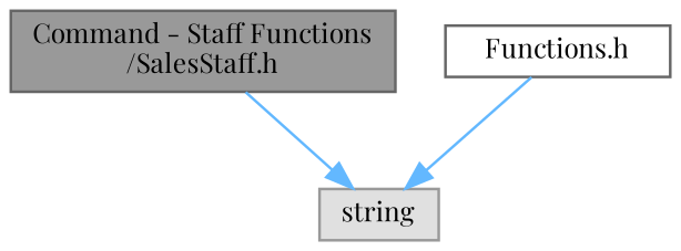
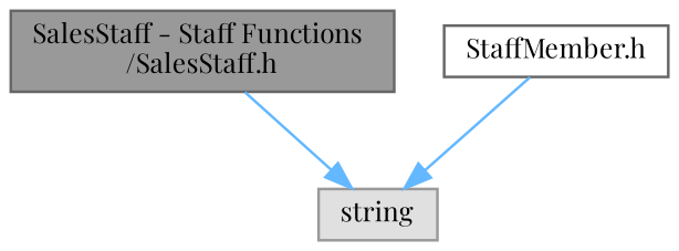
  digraph {
    fontname="Playfair Display"
    node [fontname="Playfair Display" fontsize=10 shape=box style=filled]
    edge [color=steelblue1 fontname="Playfair Display" fontsize=10 labelfontname=Helvetica labelfontsize=10 style=solid]
-   n1 [color=gray40 fillcolor=grey60 fontcolor=black height=0.2 label="Command - Staff Functions\l/SalesStaff.h" width=0.4]
+   n1 [color=gray40 fillcolor=grey60 fontcolor=black height=0.2 label="SalesStaff - Staff Functions\l/SalesStaff.h" width=0.4]
    n2 [color=grey60 fillcolor="#E0E0E0" height=0.2 label=string width=0.4]
-   n3 [color=grey40 fillcolor=white height=0.2 label="Functions.h" width=0.4]
+   n3 [color=grey40 fillcolor=white height=0.2 label="StaffMember.h" width=0.4]
    n1 -> n2
    n3 -> n2
  }
